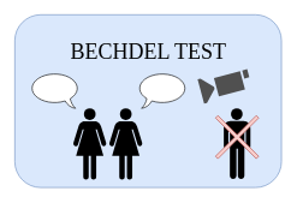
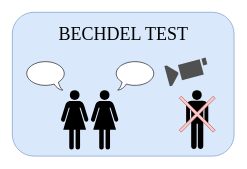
  <mxCell id="0" />
  <mxCell id="1" parent="0" />
  <mxCell id="2" value="" style="rounded=1;whiteSpace=wrap;html=1;fillColor=#dae8fc;strokeColor=#6c8ebf;" vertex="1" parent="1"><mxGeometry x="20" y="20" width="370" height="240" as="geometry" /></mxCell>
  <mxCell id="3" value="" style="shape=mxgraph.signs.people.woman_1;html=1;pointerEvents=1;fillColor=#000000;strokeColor=none;verticalLabelPosition=bottom;verticalAlign=top;align=center;" vertex="1" parent="1"><mxGeometry x="100" y="150" width="48" height="100" as="geometry" /></mxCell>
  <mxCell id="4" value="" style="shape=mxgraph.signs.people.woman_1;html=1;pointerEvents=1;fillColor=#000000;strokeColor=none;verticalLabelPosition=bottom;verticalAlign=top;align=center;" vertex="1" parent="1"><mxGeometry x="150" y="150" width="48" height="100" as="geometry" /></mxCell>
  <mxCell id="5" value="" style="whiteSpace=wrap;html=1;shape=mxgraph.basic.oval_callout;flipV=0;flipH=1;" vertex="1" parent="1"><mxGeometry x="40" y="100" width="70" height="50" as="geometry" /></mxCell>
  <mxCell id="6" value="" style="whiteSpace=wrap;html=1;shape=mxgraph.basic.oval_callout;flipV=0;flipH=0;" vertex="1" parent="1"><mxGeometry x="190" y="100" width="70" height="50" as="geometry" /></mxCell>
  <mxCell id="7" value="" style="shape=mxgraph.signs.people.man_1;html=1;pointerEvents=1;fillColor=#000000;strokeColor=none;verticalLabelPosition=bottom;verticalAlign=top;align=center;" vertex="1" parent="1"><mxGeometry x="310" y="150" width="37" height="98" as="geometry" /></mxCell>
  <mxCell id="8" value="" style="shape=cross;whiteSpace=wrap;html=1;rotation=-45;size=0.059;fillColor=#f8cecc;strokeColor=#b85450;" vertex="1" parent="1"><mxGeometry x="288.5" y="150" width="80" height="80" as="geometry" /></mxCell>
- <mxCell id="9" value="&lt;font face=&quot;Verdana&quot; style=&quot;font-size: 30px;&quot;&gt;BECHDEL TEST&lt;/font&gt;" style="text;html=1;strokeColor=none;fillColor=none;align=center;verticalAlign=middle;whiteSpace=wrap;rounded=0;" vertex="1" parent="1"><mxGeometry x="37.5" y="55" width="335" height="30" as="geometry" /></mxCell>
+ <mxCell id="9" value="&lt;font face=&quot;Verdana&quot; style=&quot;font-size: 30px;&quot;&gt;BECHDEL TEST&lt;/font&gt;" style="text;html=1;strokeColor=none;fillColor=none;align=center;verticalAlign=middle;whiteSpace=wrap;rounded=0;" vertex="1" parent="1"><mxGeometry x="37.5" y="40" width="335" height="30" as="geometry" /></mxCell>
  <mxCell id="10" value="" style="sketch=0;pointerEvents=1;shadow=0;dashed=0;html=1;strokeColor=none;fillColor=#505050;labelPosition=center;verticalLabelPosition=bottom;verticalAlign=top;outlineConnect=0;align=center;shape=mxgraph.office.devices.video_camera;fontFamily=Verdana;fontSize=30;flipH=1;rotation=-15;" vertex="1" parent="1"><mxGeometry x="277" y="100" width="70" height="35" as="geometry" /></mxCell>
